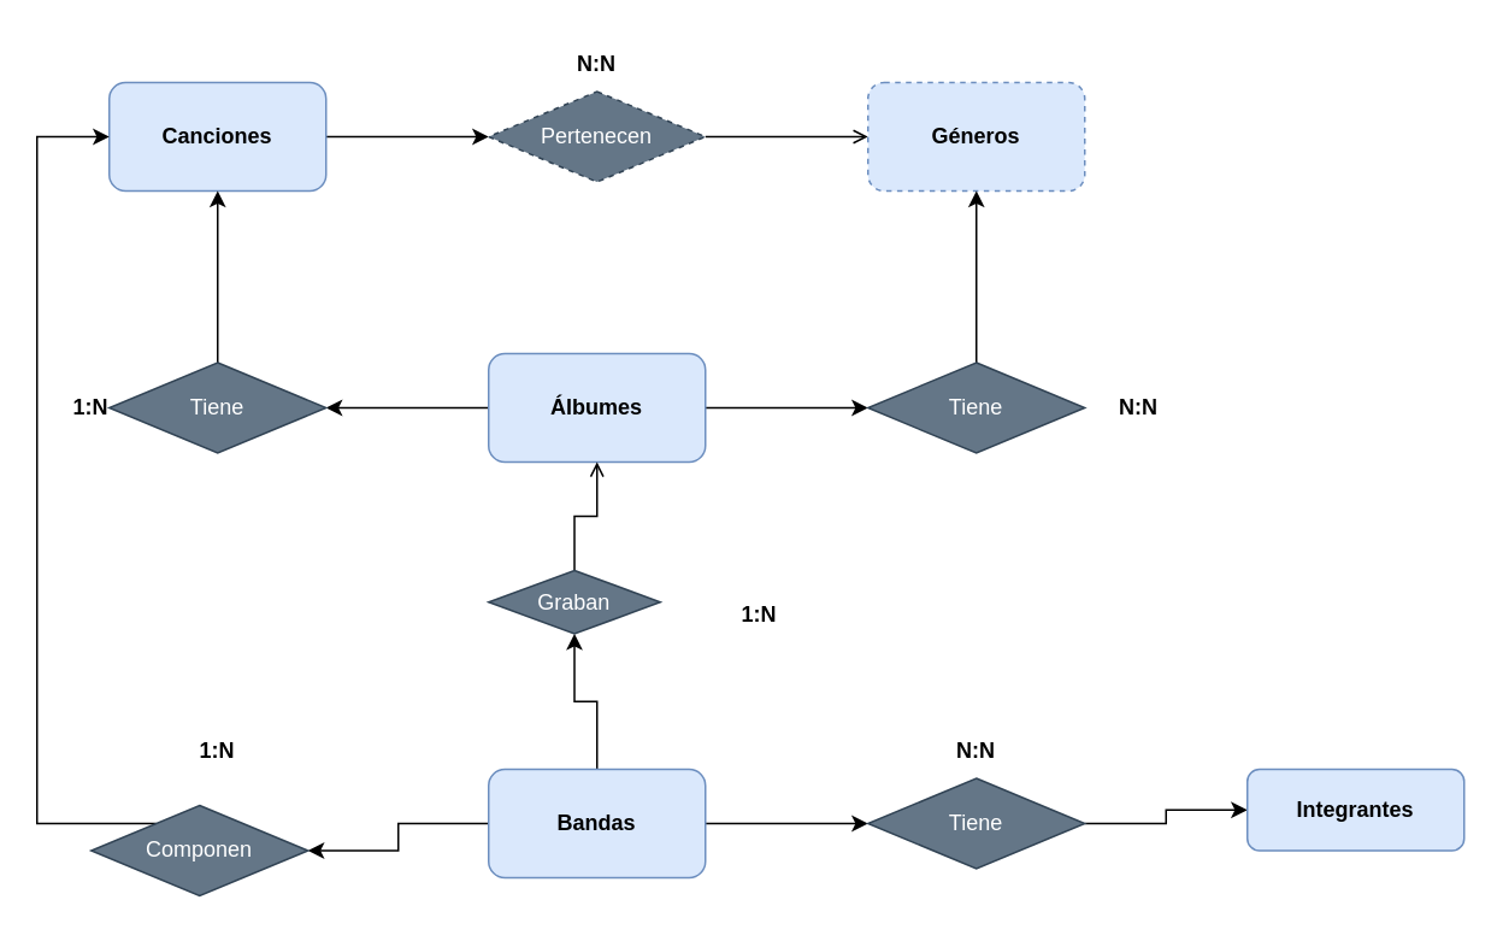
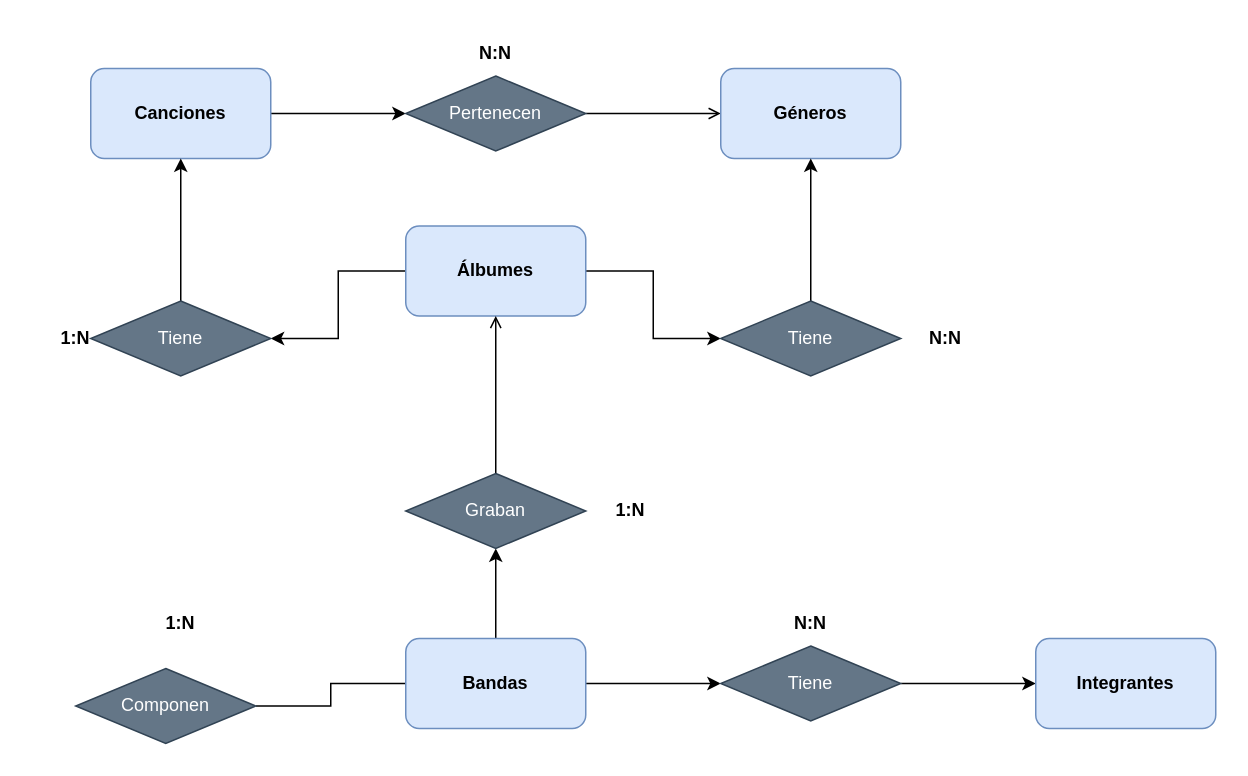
  <mxCell id="0" />
  <mxCell id="1" parent="0" />
  <mxCell id="2" style="edgeStyle=orthogonalEdgeStyle;rounded=0;orthogonalLoop=1;jettySize=auto;html=1;exitX=1;exitY=0.5;exitDx=0;exitDy=0;fontColor=#000000;" edge="1" parent="1" source="3" target="5"><mxGeometry relative="1" as="geometry" /></mxCell>
  <mxCell id="3" value="&lt;b style=&quot;&quot;&gt;Canciones&lt;/b&gt;" style="rounded=1;whiteSpace=wrap;html=1;fillColor=#dae8fc;strokeColor=#6c8ebf;" vertex="1" parent="1"><mxGeometry x="60" y="45" width="120" height="60" as="geometry" /></mxCell>
  <mxCell id="4" style="edgeStyle=orthogonalEdgeStyle;rounded=0;orthogonalLoop=1;jettySize=auto;html=1;exitX=1;exitY=0.5;exitDx=0;exitDy=0;entryX=0;entryY=0.5;entryDx=0;entryDy=0;fontColor=#000000;endArrow=open;" edge="1" parent="1" source="5" target="6"><mxGeometry relative="1" as="geometry" /></mxCell>
- <mxCell id="5" value="Pertenecen" style="rhombus;whiteSpace=wrap;html=1;fontColor=#ffffff;fillColor=#647687;strokeColor=#314354;dashed=1;" vertex="1" parent="1"><mxGeometry x="270" y="50" width="120" height="50" as="geometry" /></mxCell>
- <mxCell id="6" value="&lt;b style=&quot;&quot;&gt;Géneros&lt;/b&gt;" style="rounded=1;whiteSpace=wrap;html=1;fillColor=#dae8fc;strokeColor=#6c8ebf;dashed=1;" vertex="1" parent="1"><mxGeometry x="480" y="45" width="120" height="60" as="geometry" /></mxCell>
+ <mxCell id="5" value="Pertenecen" style="rhombus;whiteSpace=wrap;html=1;fontColor=#ffffff;fillColor=#647687;strokeColor=#314354;" vertex="1" parent="1"><mxGeometry x="270" y="50" width="120" height="50" as="geometry" /></mxCell>
+ <mxCell id="6" value="&lt;b style=&quot;&quot;&gt;Géneros&lt;/b&gt;" style="rounded=1;whiteSpace=wrap;html=1;fillColor=#dae8fc;strokeColor=#6c8ebf;" vertex="1" parent="1"><mxGeometry x="480" y="45" width="120" height="60" as="geometry" /></mxCell>
  <mxCell id="7" style="edgeStyle=orthogonalEdgeStyle;rounded=0;orthogonalLoop=1;jettySize=auto;html=1;exitX=0;exitY=0.5;exitDx=0;exitDy=0;entryX=1;entryY=0.5;entryDx=0;entryDy=0;fontColor=#000000;" edge="1" parent="1" source="9" target="11"><mxGeometry relative="1" as="geometry" /></mxCell>
  <mxCell id="8" style="edgeStyle=orthogonalEdgeStyle;rounded=0;orthogonalLoop=1;jettySize=auto;html=1;exitX=1;exitY=0.5;exitDx=0;exitDy=0;entryX=0;entryY=0.5;entryDx=0;entryDy=0;fontColor=#000000;" edge="1" parent="1" source="9" target="13"><mxGeometry relative="1" as="geometry" /></mxCell>
- <mxCell id="9" value="&lt;b style=&quot;&quot;&gt;Álbumes&lt;/b&gt;" style="rounded=1;whiteSpace=wrap;html=1;fillColor=#dae8fc;strokeColor=#6c8ebf;" vertex="1" parent="1"><mxGeometry x="270" y="195" width="120" height="60" as="geometry" /></mxCell>
+ <mxCell id="9" value="&lt;b style=&quot;&quot;&gt;Álbumes&lt;/b&gt;" style="rounded=1;whiteSpace=wrap;html=1;fillColor=#dae8fc;strokeColor=#6c8ebf;" vertex="1" parent="1"><mxGeometry x="270" y="150" width="120" height="60" as="geometry" /></mxCell>
  <mxCell id="10" style="edgeStyle=orthogonalEdgeStyle;rounded=0;orthogonalLoop=1;jettySize=auto;html=1;entryX=0.5;entryY=1;entryDx=0;entryDy=0;fontColor=#000000;" edge="1" parent="1" source="11" target="3"><mxGeometry relative="1" as="geometry" /></mxCell>
  <mxCell id="11" value="Tiene" style="rhombus;whiteSpace=wrap;html=1;fontColor=#ffffff;fillColor=#647687;strokeColor=#314354;" vertex="1" parent="1"><mxGeometry x="60" y="200" width="120" height="50" as="geometry" /></mxCell>
  <mxCell id="12" style="edgeStyle=orthogonalEdgeStyle;rounded=0;orthogonalLoop=1;jettySize=auto;html=1;entryX=0.5;entryY=1;entryDx=0;entryDy=0;fontColor=#000000;" edge="1" parent="1" source="13" target="6"><mxGeometry relative="1" as="geometry" /></mxCell>
  <mxCell id="13" value="Tiene" style="rhombus;whiteSpace=wrap;html=1;fontColor=#ffffff;fillColor=#647687;strokeColor=#314354;" vertex="1" parent="1"><mxGeometry x="480" y="200" width="120" height="50" as="geometry" /></mxCell>
  <mxCell id="14" style="edgeStyle=orthogonalEdgeStyle;rounded=0;orthogonalLoop=1;jettySize=auto;html=1;exitX=0.5;exitY=0;exitDx=0;exitDy=0;entryX=0.5;entryY=1;entryDx=0;entryDy=0;fontColor=#000000;" edge="1" parent="1" source="17" target="19"><mxGeometry relative="1" as="geometry" /></mxCell>
- <mxCell id="15" style="edgeStyle=orthogonalEdgeStyle;rounded=0;orthogonalLoop=1;jettySize=auto;html=1;exitX=0;exitY=0.5;exitDx=0;exitDy=0;entryX=1;entryY=0.5;entryDx=0;entryDy=0;fontColor=#000000;" edge="1" parent="1" source="17" target="21"><mxGeometry relative="1" as="geometry" /></mxCell>
+ <mxCell id="15" style="edgeStyle=orthogonalEdgeStyle;rounded=0;orthogonalLoop=1;jettySize=auto;html=1;exitX=0;exitY=0.5;exitDx=0;exitDy=0;entryX=1;entryY=0.5;entryDx=0;entryDy=0;fontColor=#000000;endArrow=none;" edge="1" parent="1" source="17" target="21"><mxGeometry relative="1" as="geometry" /></mxCell>
  <mxCell id="16" style="edgeStyle=orthogonalEdgeStyle;rounded=0;orthogonalLoop=1;jettySize=auto;html=1;fontColor=#000000;" edge="1" parent="1" source="17" target="23"><mxGeometry relative="1" as="geometry" /></mxCell>
  <mxCell id="17" value="&lt;b style=&quot;&quot;&gt;Bandas&lt;/b&gt;" style="rounded=1;whiteSpace=wrap;html=1;fillColor=#dae8fc;strokeColor=#6c8ebf;" vertex="1" parent="1"><mxGeometry x="270" y="425" width="120" height="60" as="geometry" /></mxCell>
  <mxCell id="18" style="edgeStyle=orthogonalEdgeStyle;rounded=0;orthogonalLoop=1;jettySize=auto;html=1;entryX=0.5;entryY=1;entryDx=0;entryDy=0;fontColor=#000000;endArrow=open;" edge="1" parent="1" source="19" target="9"><mxGeometry relative="1" as="geometry" /></mxCell>
- <mxCell id="19" value="Graban" style="rhombus;whiteSpace=wrap;html=1;fontColor=#ffffff;fillColor=#647687;strokeColor=#314354;" vertex="1" parent="1"><mxGeometry x="270" y="315" width="95" height="35" as="geometry" /></mxCell>
- <mxCell id="20" style="edgeStyle=orthogonalEdgeStyle;rounded=0;orthogonalLoop=1;jettySize=auto;html=1;entryX=0;entryY=0.5;entryDx=0;entryDy=0;fontColor=#000000;" edge="1" parent="1" source="21" target="3"><mxGeometry relative="1" as="geometry"><Array as="points"><mxPoint x="20" y="455" /><mxPoint x="20" y="75" /></Array></mxGeometry></mxCell>
+ <mxCell id="19" value="Graban" style="rhombus;whiteSpace=wrap;html=1;fontColor=#ffffff;fillColor=#647687;strokeColor=#314354;" vertex="1" parent="1"><mxGeometry x="270" y="315" width="120" height="50" as="geometry" /></mxCell>
  <mxCell id="21" value="Componen" style="rhombus;whiteSpace=wrap;html=1;fontColor=#ffffff;fillColor=#647687;strokeColor=#314354;" vertex="1" parent="1"><mxGeometry x="50" y="445" width="120" height="50" as="geometry" /></mxCell>
  <mxCell id="22" style="edgeStyle=orthogonalEdgeStyle;rounded=0;orthogonalLoop=1;jettySize=auto;html=1;entryX=0;entryY=0.5;entryDx=0;entryDy=0;fontColor=#000000;" edge="1" parent="1" source="23" target="24"><mxGeometry relative="1" as="geometry" /></mxCell>
  <mxCell id="23" value="Tiene" style="rhombus;whiteSpace=wrap;html=1;fontColor=#ffffff;fillColor=#647687;strokeColor=#314354;" vertex="1" parent="1"><mxGeometry x="480" y="430" width="120" height="50" as="geometry" /></mxCell>
- <mxCell id="24" value="&lt;b style=&quot;&quot;&gt;Integrantes&lt;/b&gt;" style="rounded=1;whiteSpace=wrap;html=1;fillColor=#dae8fc;strokeColor=#6c8ebf;" vertex="1" parent="1"><mxGeometry x="690" y="425" width="120" height="45" as="geometry" /></mxCell>
+ <mxCell id="24" value="&lt;b style=&quot;&quot;&gt;Integrantes&lt;/b&gt;" style="rounded=1;whiteSpace=wrap;html=1;fillColor=#dae8fc;strokeColor=#6c8ebf;" vertex="1" parent="1"><mxGeometry x="690" y="425" width="120" height="60" as="geometry" /></mxCell>
  <mxCell id="25" value="&lt;b&gt;N:N&lt;/b&gt;" style="text;html=1;strokeColor=none;fillColor=none;align=center;verticalAlign=middle;whiteSpace=wrap;rounded=0;fontColor=#000000;" vertex="1" parent="1"><mxGeometry x="300" y="20" width="60" height="30" as="geometry" /></mxCell>
  <mxCell id="26" value="&lt;b&gt;N:N&lt;/b&gt;" style="text;html=1;strokeColor=none;fillColor=none;align=center;verticalAlign=middle;whiteSpace=wrap;rounded=0;fontColor=#000000;" vertex="1" parent="1"><mxGeometry x="600" y="210" width="60" height="30" as="geometry" /></mxCell>
  <mxCell id="27" value="&lt;b&gt;N:N&lt;/b&gt;" style="text;html=1;strokeColor=none;fillColor=none;align=center;verticalAlign=middle;whiteSpace=wrap;rounded=0;fontColor=#000000;" vertex="1" parent="1"><mxGeometry x="510" y="400" width="60" height="30" as="geometry" /></mxCell>
  <mxCell id="28" value="&lt;b&gt;1:N&lt;/b&gt;" style="text;html=1;strokeColor=none;fillColor=none;align=center;verticalAlign=middle;whiteSpace=wrap;rounded=0;fontColor=#000000;" vertex="1" parent="1"><mxGeometry x="390" y="325" width="60" height="30" as="geometry" /></mxCell>
  <mxCell id="29" value="&lt;b&gt;1:N&lt;/b&gt;" style="text;html=1;strokeColor=none;fillColor=none;align=center;verticalAlign=middle;whiteSpace=wrap;rounded=0;fontColor=#000000;" vertex="1" parent="1"><mxGeometry x="90" y="400" width="60" height="30" as="geometry" /></mxCell>
  <mxCell id="30" value="&lt;b&gt;1:N&lt;/b&gt;" style="text;html=1;strokeColor=none;fillColor=none;align=center;verticalAlign=middle;whiteSpace=wrap;rounded=0;fontColor=#000000;" vertex="1" parent="1"><mxGeometry x="20" y="210" width="60" height="30" as="geometry" /></mxCell>
